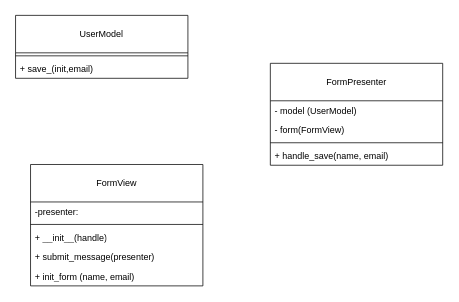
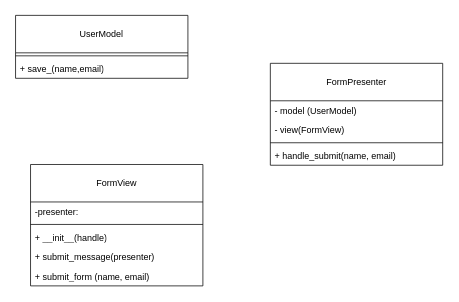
  <mxCell id="0" />
  <mxCell id="1" parent="0" />
  <mxCell id="2" value="UserModel" style="swimlane;fontStyle=0;childLayout=stackLayout;horizontal=1;startSize=50;fillColor=none;horizontalStack=0;resizeParent=1;resizeParentMax=0;resizeLast=0;collapsible=1;marginBottom=0;whiteSpace=wrap;html=1;" vertex="1" parent="1"><mxGeometry x="20" y="20" width="230" height="84" as="geometry" /></mxCell>
  <mxCell id="3" value="" style="line;strokeWidth=1;fillColor=none;align=left;verticalAlign=middle;spacingTop=-1;spacingLeft=3;spacingRight=3;rotatable=0;labelPosition=right;points=[];portConstraint=eastwest;strokeColor=inherit;" vertex="1" parent="2"><mxGeometry y="50" width="230" height="8" as="geometry" /></mxCell>
- <mxCell id="4" value="+ save_(init,email)" style="text;strokeColor=none;fillColor=none;align=left;verticalAlign=top;spacingLeft=4;spacingRight=4;overflow=hidden;rotatable=0;points=[[0,0.5],[1,0.5]];portConstraint=eastwest;whiteSpace=wrap;html=1;" vertex="1" parent="2"><mxGeometry y="58" width="230" height="26" as="geometry" /></mxCell>
+ <mxCell id="4" value="+ save_(name,email)" style="text;strokeColor=none;fillColor=none;align=left;verticalAlign=top;spacingLeft=4;spacingRight=4;overflow=hidden;rotatable=0;points=[[0,0.5],[1,0.5]];portConstraint=eastwest;whiteSpace=wrap;html=1;" vertex="1" parent="2"><mxGeometry y="58" width="230" height="26" as="geometry" /></mxCell>
  <mxCell id="5" value="FormView" style="swimlane;fontStyle=0;childLayout=stackLayout;horizontal=1;startSize=50;fillColor=none;horizontalStack=0;resizeParent=1;resizeParentMax=0;resizeLast=0;collapsible=1;marginBottom=0;whiteSpace=wrap;html=1;" vertex="1" parent="1"><mxGeometry x="40" y="219" width="230" height="162" as="geometry" /></mxCell>
  <mxCell id="6" value="-presenter:" style="text;strokeColor=none;fillColor=none;align=left;verticalAlign=top;spacingLeft=4;spacingRight=4;overflow=hidden;rotatable=0;points=[[0,0.5],[1,0.5]];portConstraint=eastwest;whiteSpace=wrap;html=1;" vertex="1" parent="5"><mxGeometry y="50" width="230" height="26" as="geometry" /></mxCell>
  <mxCell id="7" value="" style="line;strokeWidth=1;fillColor=none;align=left;verticalAlign=middle;spacingTop=-1;spacingLeft=3;spacingRight=3;rotatable=0;labelPosition=right;points=[];portConstraint=eastwest;strokeColor=inherit;" vertex="1" parent="5"><mxGeometry y="76" width="230" height="8" as="geometry" /></mxCell>
  <mxCell id="8" value="+ __init__(handle)" style="text;strokeColor=none;fillColor=none;align=left;verticalAlign=top;spacingLeft=4;spacingRight=4;overflow=hidden;rotatable=0;points=[[0,0.5],[1,0.5]];portConstraint=eastwest;whiteSpace=wrap;html=1;" vertex="1" parent="5"><mxGeometry y="84" width="230" height="26" as="geometry" /></mxCell>
  <mxCell id="9" value="+ submit_message(presenter)" style="text;strokeColor=none;fillColor=none;align=left;verticalAlign=top;spacingLeft=4;spacingRight=4;overflow=hidden;rotatable=0;points=[[0,0.5],[1,0.5]];portConstraint=eastwest;whiteSpace=wrap;html=1;" vertex="1" parent="5"><mxGeometry y="110" width="230" height="26" as="geometry" /></mxCell>
- <mxCell id="10" value="+ init_form (name, email)" style="text;strokeColor=none;fillColor=none;align=left;verticalAlign=top;spacingLeft=4;spacingRight=4;overflow=hidden;rotatable=0;points=[[0,0.5],[1,0.5]];portConstraint=eastwest;whiteSpace=wrap;html=1;" vertex="1" parent="5"><mxGeometry y="136" width="230" height="26" as="geometry" /></mxCell>
+ <mxCell id="10" value="+ submit_form (name, email)" style="text;strokeColor=none;fillColor=none;align=left;verticalAlign=top;spacingLeft=4;spacingRight=4;overflow=hidden;rotatable=0;points=[[0,0.5],[1,0.5]];portConstraint=eastwest;whiteSpace=wrap;html=1;" vertex="1" parent="5"><mxGeometry y="136" width="230" height="26" as="geometry" /></mxCell>
  <mxCell id="11" value="FormPresenter" style="swimlane;fontStyle=0;childLayout=stackLayout;horizontal=1;startSize=50;fillColor=none;horizontalStack=0;resizeParent=1;resizeParentMax=0;resizeLast=0;collapsible=1;marginBottom=0;whiteSpace=wrap;html=1;" vertex="1" parent="1"><mxGeometry x="360" y="84" width="230" height="136" as="geometry" /></mxCell>
  <mxCell id="12" value="- model (UserModel)" style="text;strokeColor=none;fillColor=none;align=left;verticalAlign=top;spacingLeft=4;spacingRight=4;overflow=hidden;rotatable=0;points=[[0,0.5],[1,0.5]];portConstraint=eastwest;whiteSpace=wrap;html=1;" vertex="1" parent="11"><mxGeometry y="50" width="230" height="26" as="geometry" /></mxCell>
- <mxCell id="13" value="- form(FormView)" style="text;strokeColor=none;fillColor=none;align=left;verticalAlign=top;spacingLeft=4;spacingRight=4;overflow=hidden;rotatable=0;points=[[0,0.5],[1,0.5]];portConstraint=eastwest;whiteSpace=wrap;html=1;fontStyle=0" vertex="1" parent="11"><mxGeometry y="76" width="230" height="26" as="geometry" /></mxCell>
+ <mxCell id="13" value="- view(FormView)" style="text;strokeColor=none;fillColor=none;align=left;verticalAlign=top;spacingLeft=4;spacingRight=4;overflow=hidden;rotatable=0;points=[[0,0.5],[1,0.5]];portConstraint=eastwest;whiteSpace=wrap;html=1;fontStyle=0" vertex="1" parent="11"><mxGeometry y="76" width="230" height="26" as="geometry" /></mxCell>
  <mxCell id="14" value="" style="line;strokeWidth=1;fillColor=none;align=left;verticalAlign=middle;spacingTop=-1;spacingLeft=3;spacingRight=3;rotatable=0;labelPosition=right;points=[];portConstraint=eastwest;strokeColor=inherit;" vertex="1" parent="11"><mxGeometry y="102" width="230" height="8" as="geometry" /></mxCell>
- <mxCell id="15" value="+ handle_save(name, email)" style="text;strokeColor=none;fillColor=none;align=left;verticalAlign=top;spacingLeft=4;spacingRight=4;overflow=hidden;rotatable=0;points=[[0,0.5],[1,0.5]];portConstraint=eastwest;whiteSpace=wrap;html=1;" vertex="1" parent="11"><mxGeometry y="110" width="230" height="26" as="geometry" /></mxCell>
+ <mxCell id="15" value="+ handle_submit(name, email)" style="text;strokeColor=none;fillColor=none;align=left;verticalAlign=top;spacingLeft=4;spacingRight=4;overflow=hidden;rotatable=0;points=[[0,0.5],[1,0.5]];portConstraint=eastwest;whiteSpace=wrap;html=1;" vertex="1" parent="11"><mxGeometry y="110" width="230" height="26" as="geometry" /></mxCell>
